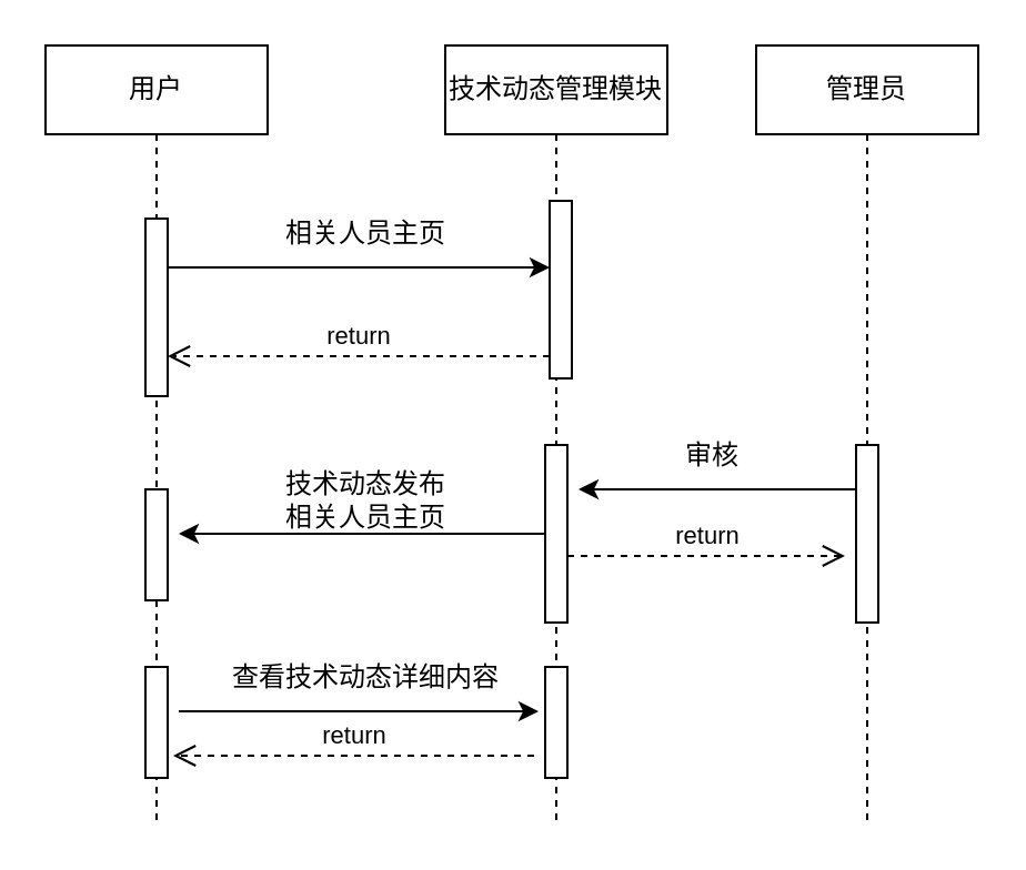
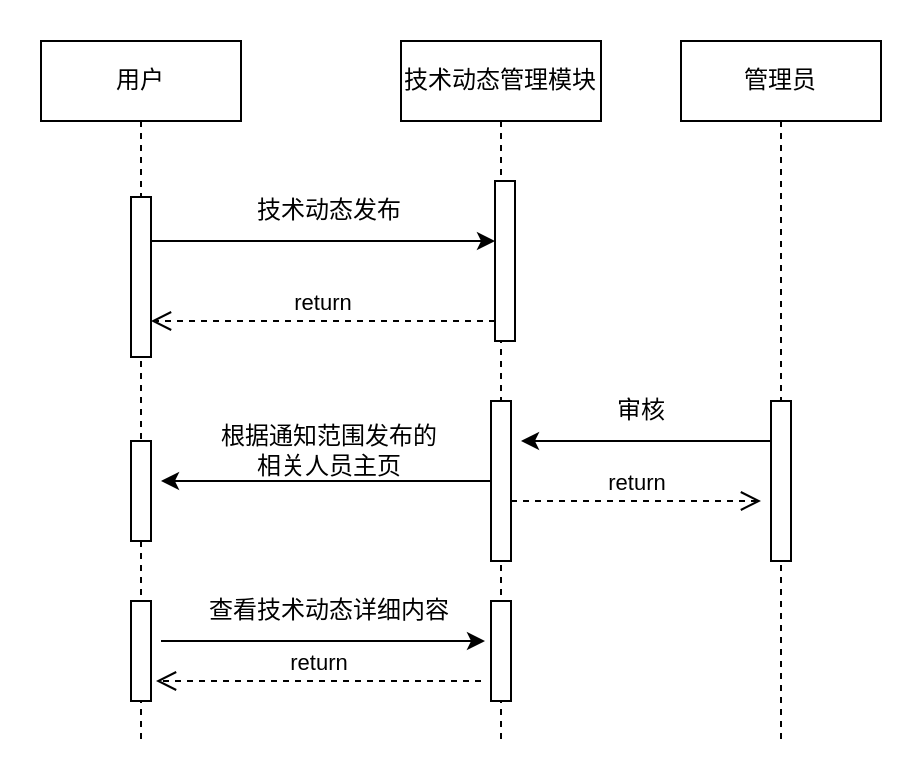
  <mxCell id="0" />
  <mxCell id="1" parent="0" />
  <mxCell id="2" value="用户" style="shape=umlLifeline;perimeter=lifelinePerimeter;whiteSpace=wrap;html=1;container=1;dropTarget=0;collapsible=0;recursiveResize=0;outlineConnect=0;portConstraint=eastwest;newEdgeStyle={&quot;edgeStyle&quot;:&quot;elbowEdgeStyle&quot;,&quot;elbow&quot;:&quot;vertical&quot;,&quot;curved&quot;:0,&quot;rounded&quot;:0};" vertex="1" parent="1"><mxGeometry x="20" y="20" width="100" height="350" as="geometry" /></mxCell>
  <mxCell id="3" value="" style="html=1;points=[];perimeter=orthogonalPerimeter;outlineConnect=0;targetShapes=umlLifeline;portConstraint=eastwest;newEdgeStyle={&quot;edgeStyle&quot;:&quot;elbowEdgeStyle&quot;,&quot;elbow&quot;:&quot;vertical&quot;,&quot;curved&quot;:0,&quot;rounded&quot;:0};" vertex="1" parent="2"><mxGeometry x="45" y="78" width="10" height="80" as="geometry" /></mxCell>
  <mxCell id="4" value="" style="html=1;points=[];perimeter=orthogonalPerimeter;outlineConnect=0;targetShapes=umlLifeline;portConstraint=eastwest;newEdgeStyle={&quot;edgeStyle&quot;:&quot;elbowEdgeStyle&quot;,&quot;elbow&quot;:&quot;vertical&quot;,&quot;curved&quot;:0,&quot;rounded&quot;:0};" vertex="1" parent="2"><mxGeometry x="45" y="200" width="10" height="50" as="geometry" /></mxCell>
  <mxCell id="5" value="" style="html=1;points=[];perimeter=orthogonalPerimeter;outlineConnect=0;targetShapes=umlLifeline;portConstraint=eastwest;newEdgeStyle={&quot;edgeStyle&quot;:&quot;elbowEdgeStyle&quot;,&quot;elbow&quot;:&quot;vertical&quot;,&quot;curved&quot;:0,&quot;rounded&quot;:0};" vertex="1" parent="2"><mxGeometry x="45" y="280" width="10" height="50" as="geometry" /></mxCell>
  <mxCell id="6" value="管理员" style="shape=umlLifeline;perimeter=lifelinePerimeter;whiteSpace=wrap;html=1;container=1;dropTarget=0;collapsible=0;recursiveResize=0;outlineConnect=0;portConstraint=eastwest;newEdgeStyle={&quot;edgeStyle&quot;:&quot;elbowEdgeStyle&quot;,&quot;elbow&quot;:&quot;vertical&quot;,&quot;curved&quot;:0,&quot;rounded&quot;:0};" vertex="1" parent="1"><mxGeometry x="340" y="20" width="100" height="350" as="geometry" /></mxCell>
  <mxCell id="7" value="" style="html=1;points=[];perimeter=orthogonalPerimeter;outlineConnect=0;targetShapes=umlLifeline;portConstraint=eastwest;newEdgeStyle={&quot;edgeStyle&quot;:&quot;elbowEdgeStyle&quot;,&quot;elbow&quot;:&quot;vertical&quot;,&quot;curved&quot;:0,&quot;rounded&quot;:0};" vertex="1" parent="6"><mxGeometry x="45" y="180" width="10" height="80" as="geometry" /></mxCell>
  <mxCell id="8" value="技术动态管理模块" style="shape=umlLifeline;perimeter=lifelinePerimeter;whiteSpace=wrap;html=1;container=1;dropTarget=0;collapsible=0;recursiveResize=0;outlineConnect=0;portConstraint=eastwest;newEdgeStyle={&quot;edgeStyle&quot;:&quot;elbowEdgeStyle&quot;,&quot;elbow&quot;:&quot;vertical&quot;,&quot;curved&quot;:0,&quot;rounded&quot;:0};" vertex="1" parent="1"><mxGeometry x="200" y="20" width="100" height="350" as="geometry" /></mxCell>
  <mxCell id="9" value="" style="html=1;points=[];perimeter=orthogonalPerimeter;outlineConnect=0;targetShapes=umlLifeline;portConstraint=eastwest;newEdgeStyle={&quot;edgeStyle&quot;:&quot;elbowEdgeStyle&quot;,&quot;elbow&quot;:&quot;vertical&quot;,&quot;curved&quot;:0,&quot;rounded&quot;:0};" vertex="1" parent="8"><mxGeometry x="47" y="70" width="10" height="80" as="geometry" /></mxCell>
  <mxCell id="10" value="" style="html=1;points=[];perimeter=orthogonalPerimeter;outlineConnect=0;targetShapes=umlLifeline;portConstraint=eastwest;newEdgeStyle={&quot;edgeStyle&quot;:&quot;elbowEdgeStyle&quot;,&quot;elbow&quot;:&quot;vertical&quot;,&quot;curved&quot;:0,&quot;rounded&quot;:0};" vertex="1" parent="8"><mxGeometry x="45" y="180" width="10" height="80" as="geometry" /></mxCell>
  <mxCell id="11" value="" style="html=1;points=[];perimeter=orthogonalPerimeter;outlineConnect=0;targetShapes=umlLifeline;portConstraint=eastwest;newEdgeStyle={&quot;edgeStyle&quot;:&quot;elbowEdgeStyle&quot;,&quot;elbow&quot;:&quot;vertical&quot;,&quot;curved&quot;:0,&quot;rounded&quot;:0};" vertex="1" parent="8"><mxGeometry x="45" y="280" width="10" height="50" as="geometry" /></mxCell>
- <mxCell id="12" value="相关人员主页" style="text;html=1;align=center;verticalAlign=middle;resizable=0;points=[];autosize=1;strokeColor=none;fillColor=none;" vertex="1" parent="1"><mxGeometry x="113.5" y="90" width="100" height="30" as="geometry" /></mxCell>
+ <mxCell id="12" value="技术动态发布" style="text;html=1;align=center;verticalAlign=middle;resizable=0;points=[];autosize=1;strokeColor=none;fillColor=none;" vertex="1" parent="1"><mxGeometry x="113.5" y="90" width="100" height="30" as="geometry" /></mxCell>
  <mxCell id="13" style="edgeStyle=elbowEdgeStyle;rounded=0;orthogonalLoop=1;jettySize=auto;html=1;elbow=vertical;curved=0;" edge="1" parent="1" target="9"><mxGeometry relative="1" as="geometry"><mxPoint x="75" y="120.003" as="sourcePoint" /><mxPoint x="240" y="120" as="targetPoint" /></mxGeometry></mxCell>
  <mxCell id="14" value="return" style="html=1;verticalAlign=bottom;endArrow=open;dashed=1;endSize=8;edgeStyle=elbowEdgeStyle;elbow=vertical;curved=0;rounded=0;" edge="1" parent="1" source="9"><mxGeometry relative="1" as="geometry"><mxPoint x="240" y="160.14" as="sourcePoint" /><mxPoint x="75" y="159.997" as="targetPoint" /></mxGeometry></mxCell>
  <mxCell id="15" style="edgeStyle=elbowEdgeStyle;rounded=0;orthogonalLoop=1;jettySize=auto;html=1;elbow=vertical;curved=0;" edge="1" parent="1"><mxGeometry relative="1" as="geometry"><mxPoint x="385" y="219.997" as="sourcePoint" /><mxPoint x="260" y="220.14" as="targetPoint" /></mxGeometry></mxCell>
  <mxCell id="16" value="审核" style="text;html=1;align=center;verticalAlign=middle;resizable=0;points=[];autosize=1;strokeColor=none;fillColor=none;" vertex="1" parent="1"><mxGeometry x="295" y="190" width="50" height="30" as="geometry" /></mxCell>
  <mxCell id="17" value="return" style="html=1;verticalAlign=bottom;endArrow=open;dashed=1;endSize=8;edgeStyle=elbowEdgeStyle;elbow=vertical;curved=0;rounded=0;" edge="1" parent="1" source="10"><mxGeometry relative="1" as="geometry"><mxPoint x="260" y="250" as="sourcePoint" /><mxPoint x="380" y="250" as="targetPoint" /></mxGeometry></mxCell>
  <mxCell id="18" style="edgeStyle=elbowEdgeStyle;rounded=0;orthogonalLoop=1;jettySize=auto;html=1;elbow=vertical;curved=0;" edge="1" parent="1" source="10"><mxGeometry relative="1" as="geometry"><mxPoint x="80" y="240" as="targetPoint" /></mxGeometry></mxCell>
- <mxCell id="19" value="技术动态发布&lt;br&gt;相关人员主页" style="text;html=1;align=center;verticalAlign=middle;resizable=0;points=[];autosize=1;strokeColor=none;fillColor=none;" vertex="1" parent="1"><mxGeometry x="99" y="205" width="130" height="40" as="geometry" /></mxCell>
+ <mxCell id="19" value="根据通知范围发布的&lt;br&gt;相关人员主页" style="text;html=1;align=center;verticalAlign=middle;resizable=0;points=[];autosize=1;strokeColor=none;fillColor=none;" vertex="1" parent="1"><mxGeometry x="99" y="205" width="130" height="40" as="geometry" /></mxCell>
  <mxCell id="20" style="edgeStyle=elbowEdgeStyle;rounded=0;orthogonalLoop=1;jettySize=auto;html=1;elbow=vertical;curved=0;" edge="1" parent="1"><mxGeometry relative="1" as="geometry"><mxPoint x="80" y="320" as="sourcePoint" /><mxPoint x="242" y="320" as="targetPoint" /></mxGeometry></mxCell>
  <mxCell id="21" value="return" style="html=1;verticalAlign=bottom;endArrow=open;dashed=1;endSize=8;edgeStyle=elbowEdgeStyle;elbow=vertical;curved=0;rounded=0;" edge="1" parent="1"><mxGeometry relative="1" as="geometry"><mxPoint x="240" y="340" as="sourcePoint" /><mxPoint x="77.5" y="339.997" as="targetPoint" /></mxGeometry></mxCell>
  <mxCell id="22" value="查看技术动态详细内容" style="text;html=1;align=center;verticalAlign=middle;resizable=0;points=[];autosize=1;strokeColor=none;fillColor=none;" vertex="1" parent="1"><mxGeometry x="94" y="290" width="140" height="30" as="geometry" /></mxCell>
